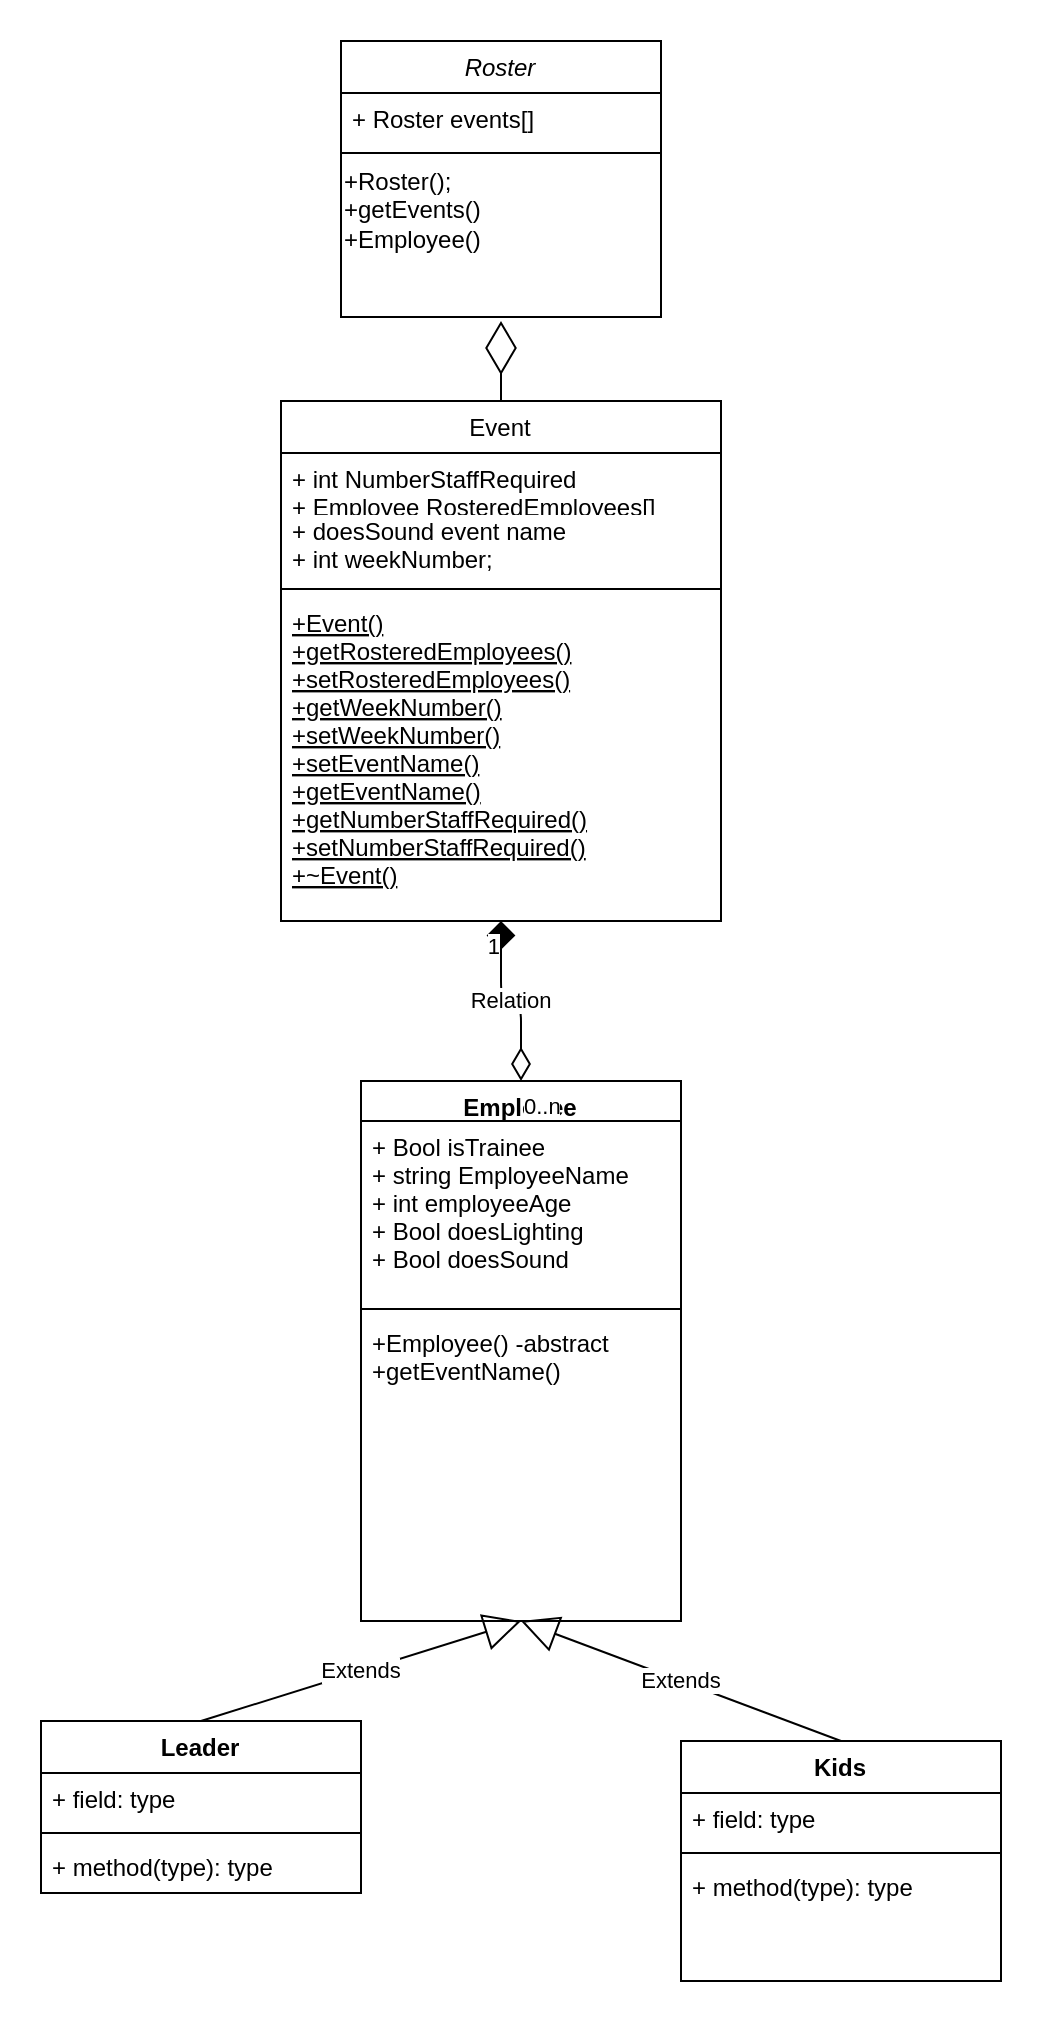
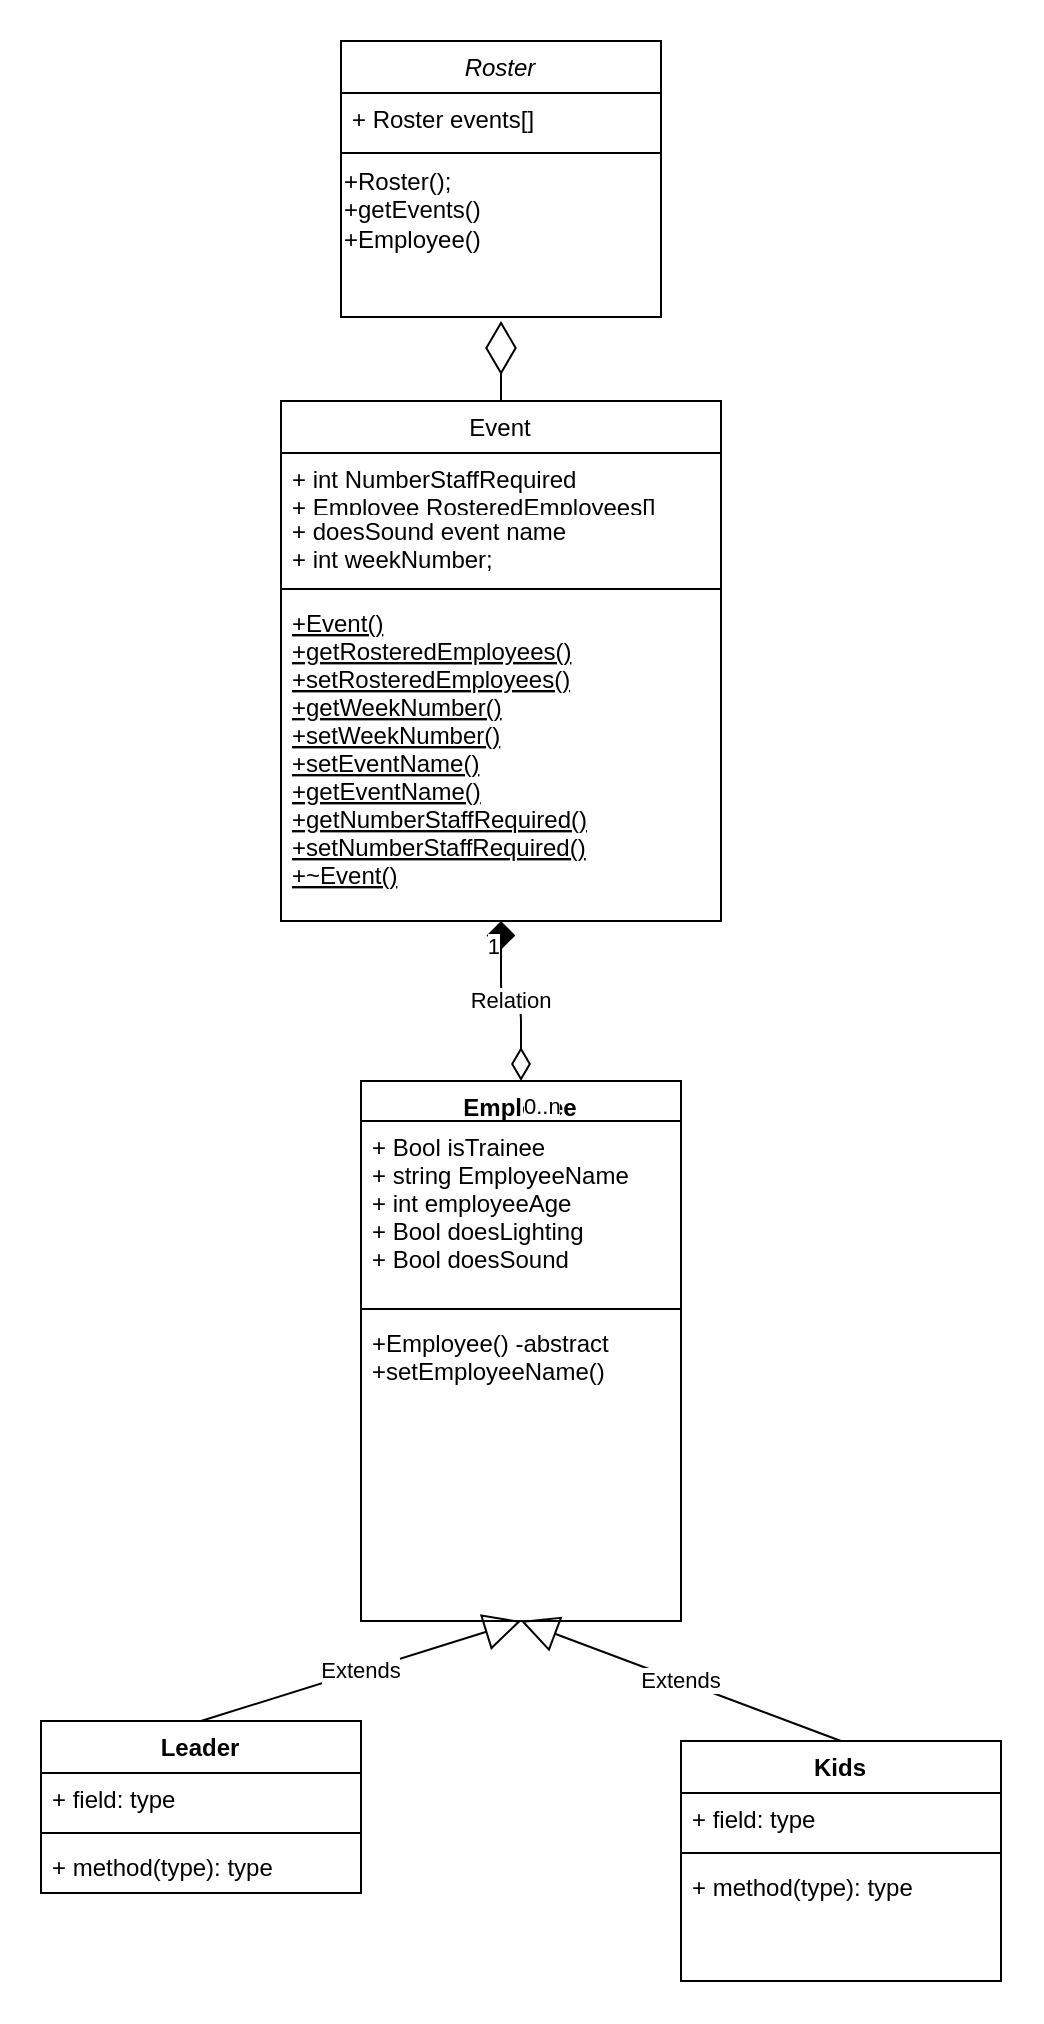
  <mxCell id="0" />
  <mxCell id="1" parent="0" />
  <mxCell id="2" value="Roster" style="swimlane;fontStyle=2;align=center;verticalAlign=top;childLayout=stackLayout;horizontal=1;startSize=26;horizontalStack=0;resizeParent=1;resizeLast=0;collapsible=1;marginBottom=0;rounded=0;shadow=0;strokeWidth=1;" parent="1" vertex="1"><mxGeometry x="170" y="20" width="160" height="138" as="geometry"><mxRectangle x="230" y="140" width="160" height="26" as="alternateBounds" /></mxGeometry></mxCell>
  <mxCell id="3" value="+ Roster events[]" style="text;align=left;verticalAlign=top;spacingLeft=4;spacingRight=4;overflow=hidden;rotatable=0;points=[[0,0.5],[1,0.5]];portConstraint=eastwest;" parent="2" vertex="1"><mxGeometry y="26" width="160" height="26" as="geometry" /></mxCell>
  <mxCell id="4" value="" style="line;html=1;strokeWidth=1;align=left;verticalAlign=middle;spacingTop=-1;spacingLeft=3;spacingRight=3;rotatable=0;labelPosition=right;points=[];portConstraint=eastwest;" parent="2" vertex="1"><mxGeometry y="52" width="160" height="8" as="geometry" /></mxCell>
  <mxCell id="5" value="+Roster();&lt;br&gt;+getEvents()&lt;br&gt;+Employee()&lt;br&gt;" style="text;html=1;align=left;verticalAlign=middle;resizable=0;points=[];autosize=1;strokeColor=none;fillColor=none;" parent="2" vertex="1"><mxGeometry y="60" width="160" height="50" as="geometry" /></mxCell>
  <mxCell id="6" value="Event" style="swimlane;fontStyle=0;align=center;verticalAlign=top;childLayout=stackLayout;horizontal=1;startSize=26;horizontalStack=0;resizeParent=1;resizeLast=0;collapsible=1;marginBottom=0;rounded=0;shadow=0;strokeWidth=1;" parent="1" vertex="1"><mxGeometry x="140" y="200" width="220" height="260" as="geometry"><mxRectangle x="130" y="380" width="160" height="26" as="alternateBounds" /></mxGeometry></mxCell>
  <mxCell id="7" value="+ int NumberStaffRequired&#10;+ Employee RosteredEmployees[]&#10;" style="text;align=left;verticalAlign=top;spacingLeft=4;spacingRight=4;overflow=hidden;rotatable=0;points=[[0,0.5],[1,0.5]];portConstraint=eastwest;" parent="6" vertex="1"><mxGeometry y="26" width="220" height="26" as="geometry" /></mxCell>
  <mxCell id="8" value="+ doesSound event name&#10;+ int weekNumber;&#10;" style="text;align=left;verticalAlign=top;spacingLeft=4;spacingRight=4;overflow=hidden;rotatable=0;points=[[0,0.5],[1,0.5]];portConstraint=eastwest;rounded=0;shadow=0;html=0;" parent="6" vertex="1"><mxGeometry y="52" width="220" height="38" as="geometry" /></mxCell>
  <mxCell id="9" value="" style="line;html=1;strokeWidth=1;align=left;verticalAlign=middle;spacingTop=-1;spacingLeft=3;spacingRight=3;rotatable=0;labelPosition=right;points=[];portConstraint=eastwest;" parent="6" vertex="1"><mxGeometry y="90" width="220" height="8" as="geometry" /></mxCell>
  <mxCell id="10" value="+Event()&#10;+getRosteredEmployees()&#10;+setRosteredEmployees()&#10;+getWeekNumber()&#10;+setWeekNumber()&#10;+setEventName()&#10;+getEventName()&#10;+getNumberStaffRequired()&#10;+setNumberStaffRequired()&#10;+~Event()&#10;&#10;" style="text;align=left;verticalAlign=top;spacingLeft=4;spacingRight=4;overflow=hidden;rotatable=0;points=[[0,0.5],[1,0.5]];portConstraint=eastwest;fontStyle=4" parent="6" vertex="1"><mxGeometry y="98" width="220" height="152" as="geometry" /></mxCell>
  <mxCell id="11" value="Employee" style="swimlane;fontStyle=1;align=center;verticalAlign=top;childLayout=stackLayout;horizontal=1;startSize=20;horizontalStack=0;resizeParent=1;resizeParentMax=0;resizeLast=0;collapsible=1;marginBottom=0;" parent="1" vertex="1"><mxGeometry x="180" y="540" width="160" height="270" as="geometry" /></mxCell>
  <mxCell id="12" value="+ Bool isTrainee&#10;+ string EmployeeName&#10;+ int employeeAge&#10;+ Bool doesLighting&#10;+ Bool doesSound " style="text;strokeColor=none;fillColor=none;align=left;verticalAlign=top;spacingLeft=4;spacingRight=4;overflow=hidden;rotatable=0;points=[[0,0.5],[1,0.5]];portConstraint=eastwest;" parent="11" vertex="1"><mxGeometry y="20" width="160" height="90" as="geometry" /></mxCell>
  <mxCell id="13" value="" style="line;strokeWidth=1;fillColor=none;align=left;verticalAlign=middle;spacingTop=-1;spacingLeft=3;spacingRight=3;rotatable=0;labelPosition=right;points=[];portConstraint=eastwest;" parent="11" vertex="1"><mxGeometry y="110" width="160" height="8" as="geometry" /></mxCell>
- <mxCell id="14" value="+Employee() -abstract&#10;+getEventName()" style="text;strokeColor=none;fillColor=none;align=left;verticalAlign=top;spacingLeft=4;spacingRight=4;overflow=hidden;rotatable=0;points=[[0,0.5],[1,0.5]];portConstraint=eastwest;" parent="11" vertex="1"><mxGeometry y="118" width="160" height="152" as="geometry" /></mxCell>
+ <mxCell id="14" value="+Employee() -abstract&#10;+setEmployeeName()" style="text;strokeColor=none;fillColor=none;align=left;verticalAlign=top;spacingLeft=4;spacingRight=4;overflow=hidden;rotatable=0;points=[[0,0.5],[1,0.5]];portConstraint=eastwest;" parent="11" vertex="1"><mxGeometry y="118" width="160" height="152" as="geometry" /></mxCell>
  <mxCell id="15" value="Kids" style="swimlane;fontStyle=1;align=center;verticalAlign=top;childLayout=stackLayout;horizontal=1;startSize=26;horizontalStack=0;resizeParent=1;resizeParentMax=0;resizeLast=0;collapsible=1;marginBottom=0;" parent="1" vertex="1"><mxGeometry x="340" y="870" width="160" height="120" as="geometry" /></mxCell>
  <mxCell id="16" value="+ field: type" style="text;strokeColor=none;fillColor=none;align=left;verticalAlign=top;spacingLeft=4;spacingRight=4;overflow=hidden;rotatable=0;points=[[0,0.5],[1,0.5]];portConstraint=eastwest;" parent="15" vertex="1"><mxGeometry y="26" width="160" height="26" as="geometry" /></mxCell>
  <mxCell id="17" value="" style="line;strokeWidth=1;fillColor=none;align=left;verticalAlign=middle;spacingTop=-1;spacingLeft=3;spacingRight=3;rotatable=0;labelPosition=right;points=[];portConstraint=eastwest;" parent="15" vertex="1"><mxGeometry y="52" width="160" height="8" as="geometry" /></mxCell>
  <mxCell id="18" value="+ method(type): type" style="text;strokeColor=none;fillColor=none;align=left;verticalAlign=top;spacingLeft=4;spacingRight=4;overflow=hidden;rotatable=0;points=[[0,0.5],[1,0.5]];portConstraint=eastwest;" parent="15" vertex="1"><mxGeometry y="60" width="160" height="60" as="geometry" /></mxCell>
  <mxCell id="19" value="Leader" style="swimlane;fontStyle=1;align=center;verticalAlign=top;childLayout=stackLayout;horizontal=1;startSize=26;horizontalStack=0;resizeParent=1;resizeParentMax=0;resizeLast=0;collapsible=1;marginBottom=0;" parent="1" vertex="1"><mxGeometry x="20" y="860" width="160" height="86" as="geometry" /></mxCell>
  <mxCell id="20" value="+ field: type" style="text;strokeColor=none;fillColor=none;align=left;verticalAlign=top;spacingLeft=4;spacingRight=4;overflow=hidden;rotatable=0;points=[[0,0.5],[1,0.5]];portConstraint=eastwest;" parent="19" vertex="1"><mxGeometry y="26" width="160" height="26" as="geometry" /></mxCell>
  <mxCell id="21" value="" style="line;strokeWidth=1;fillColor=none;align=left;verticalAlign=middle;spacingTop=-1;spacingLeft=3;spacingRight=3;rotatable=0;labelPosition=right;points=[];portConstraint=eastwest;" parent="19" vertex="1"><mxGeometry y="52" width="160" height="8" as="geometry" /></mxCell>
  <mxCell id="22" value="+ method(type): type" style="text;strokeColor=none;fillColor=none;align=left;verticalAlign=top;spacingLeft=4;spacingRight=4;overflow=hidden;rotatable=0;points=[[0,0.5],[1,0.5]];portConstraint=eastwest;" parent="19" vertex="1"><mxGeometry y="60" width="160" height="26" as="geometry" /></mxCell>
  <mxCell id="23" value="" style="endArrow=diamondThin;endFill=0;endSize=24;html=1;exitX=0.5;exitY=0;exitDx=0;exitDy=0;" parent="1" source="6" edge="1"><mxGeometry width="160" relative="1" as="geometry"><mxPoint x="200" y="370" as="sourcePoint" /><mxPoint x="250" y="160" as="targetPoint" /></mxGeometry></mxCell>
  <mxCell id="24" value="Extends" style="endArrow=block;endSize=16;endFill=0;html=1;exitX=0.5;exitY=0;exitDx=0;exitDy=0;" parent="1" source="15" edge="1"><mxGeometry width="160" relative="1" as="geometry"><mxPoint x="200" y="520" as="sourcePoint" /><mxPoint x="260" y="810" as="targetPoint" /></mxGeometry></mxCell>
  <mxCell id="25" value="Extends" style="endArrow=block;endSize=16;endFill=0;html=1;exitX=0.5;exitY=0;exitDx=0;exitDy=0;" parent="1" source="19" edge="1"><mxGeometry width="160" relative="1" as="geometry"><mxPoint x="420" y="740" as="sourcePoint" /><mxPoint x="260" y="810" as="targetPoint" /></mxGeometry></mxCell>
  <mxCell id="26" value="Relation" style="endArrow=diamond;html=1;endSize=12;startArrow=diamondThin;startSize=14;startFill=0;edgeStyle=orthogonalEdgeStyle;entryX=0.5;entryY=1;entryDx=0;entryDy=0;exitX=0.5;exitY=0;exitDx=0;exitDy=0;" edge="1" parent="1" source="11" target="6"><mxGeometry relative="1" as="geometry"><mxPoint x="440" y="570" as="sourcePoint" /><mxPoint x="270" y="480" as="targetPoint" /></mxGeometry></mxCell>
  <mxCell id="27" value="0..n" style="edgeLabel;resizable=0;html=1;align=left;verticalAlign=top;" connectable="0" vertex="1" parent="26"><mxGeometry x="-1" relative="1" as="geometry" /></mxCell>
  <mxCell id="28" value="1" style="edgeLabel;resizable=0;html=1;align=right;verticalAlign=top;" connectable="0" vertex="1" parent="26"><mxGeometry x="1" relative="1" as="geometry" /></mxCell>
